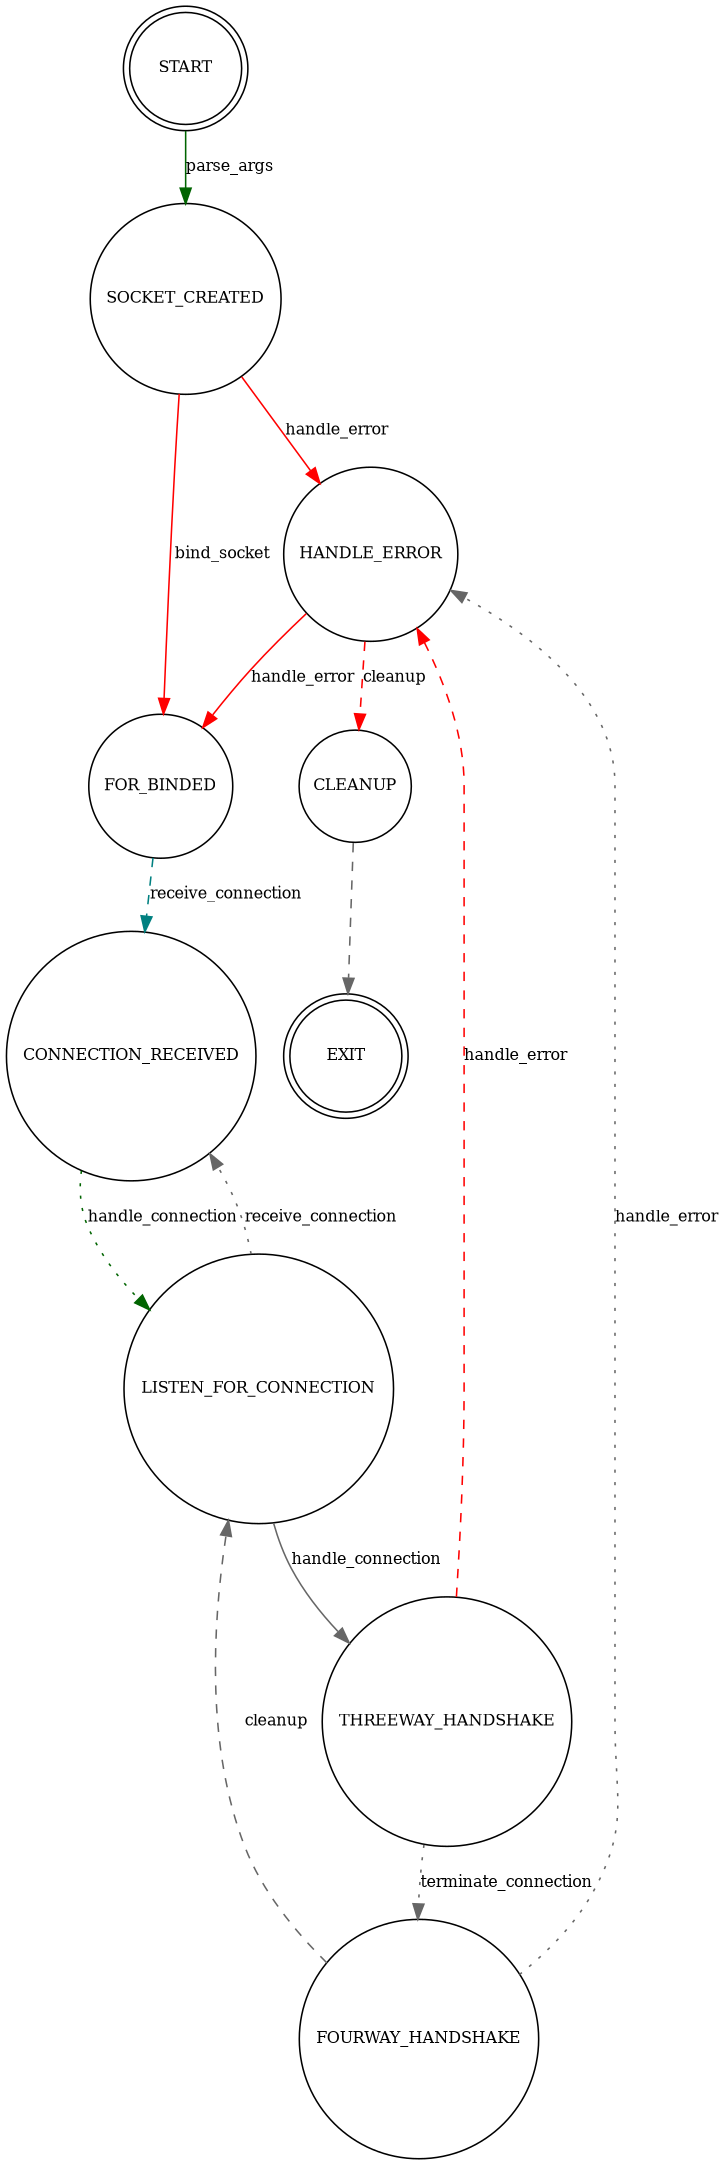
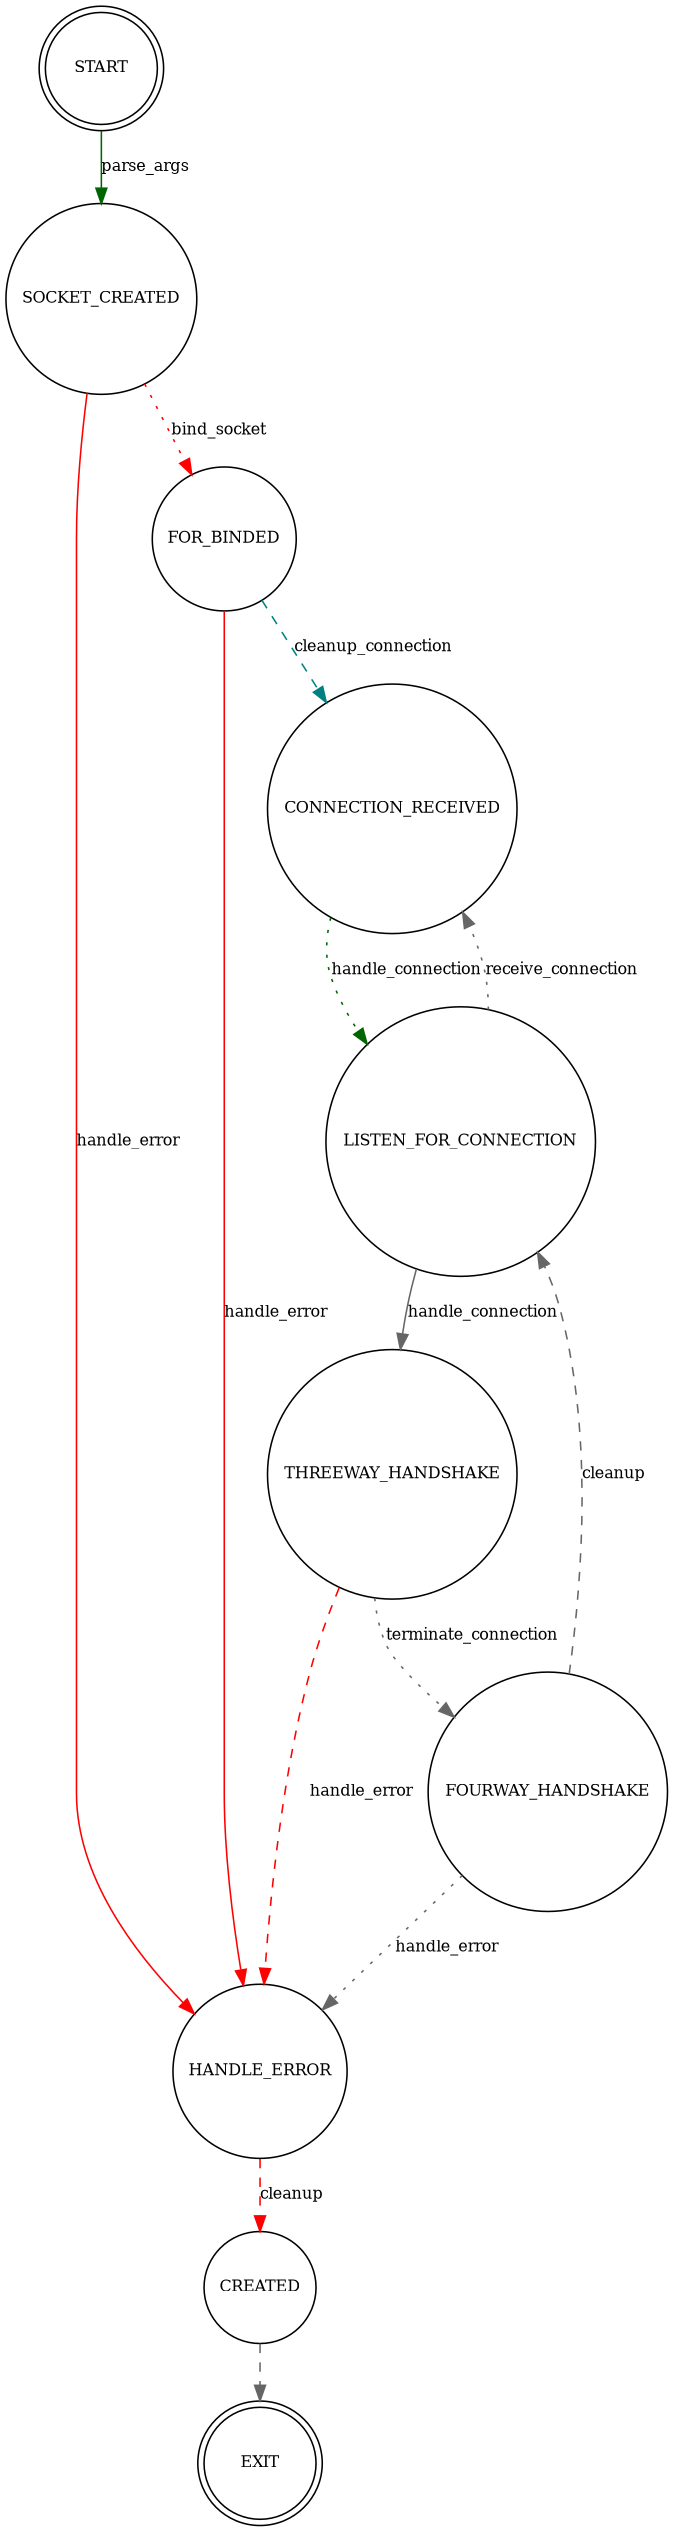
  digraph {
    node [fontsize=10 shape=circle]
    edge [color=gray40 fontsize=10 style=solid]
    n1 [height=1 label=START shape=doublecircle width=1]
    n2 [height=1 label=SOCKET_CREATED width=1]
    n3 [height=1 label=HANDLE_ERROR width=1]
    n4 [height=1 label=FOR_BINDED width=1]
-   n5 [height=1 label=CLEANUP width=1]
+   n5 [height=1 label=CREATED width=1]
    n6 [height=1 label=EXIT shape=doublecircle width=1]
    n7 [height=1 label=CONNECTION_RECEIVED width=1]
    n8 [height=1 label=LISTEN_FOR_CONNECTION width=1]
    n9 [height=1 label=THREEWAY_HANDSHAKE width=1]
    n10 [height=1 label=FOURWAY_HANDSHAKE width=1]
    n1 -> n2 [color=darkgreen label=parse_args]
    n2 -> n3 [color=red label=handle_error]
-   n2 -> n4 [color=red label=bind_socket]
+   n2 -> n4 [color=red label=bind_socket style=dotted]
    n3 -> n5 [color=red label=cleanup style=dashed]
-   n3 -> n4 [color=red label=handle_error]
-   n4 -> n7 [color=teal label=receive_connection style=dashed]
+   n4 -> n3 [color=red label=handle_error]
+   n4 -> n7 [color=teal label=cleanup_connection style=dashed]
    n5 -> n6 [style=dashed]
    n7 -> n8 [color=darkgreen label=handle_connection style=dotted]
    n8 -> n7 [label=receive_connection style=dotted]
    n8 -> n9 [label=handle_connection]
    n9 -> n3 [color=red label=handle_error style=dashed]
    n9 -> n10 [label=terminate_connection style=dotted]
    n10 -> n3 [label=handle_error style=dotted]
    n10 -> n8 [label=cleanup style=dashed]
  }
